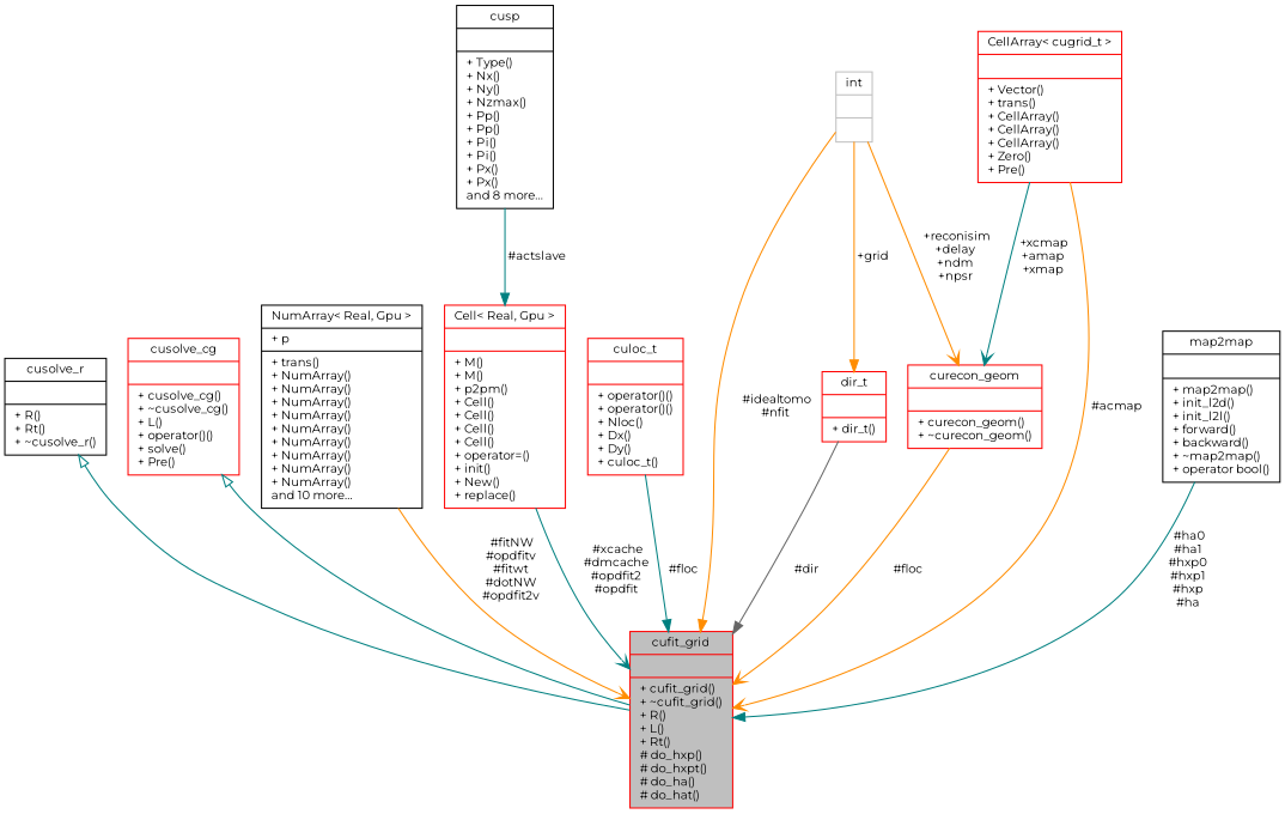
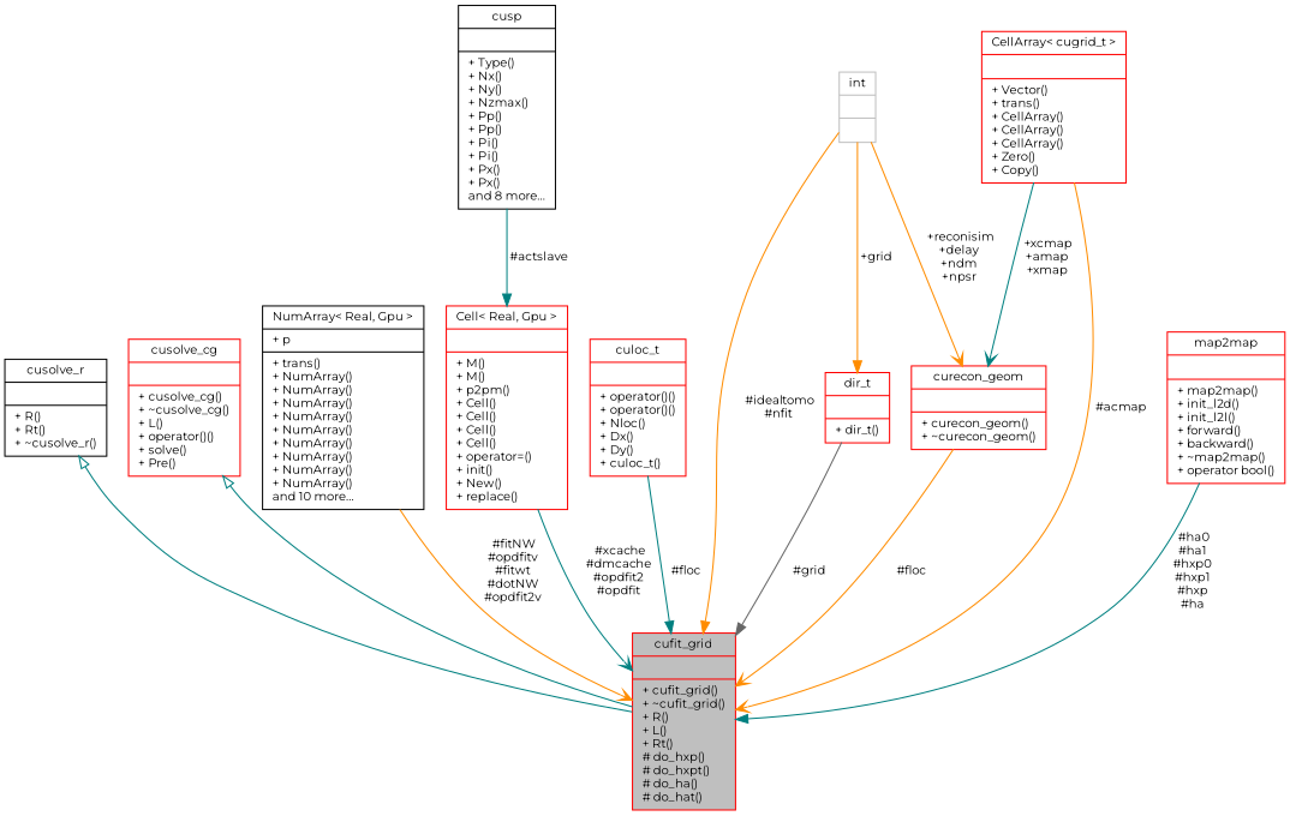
  digraph {
    fontname=Montserrat
    node [color=red fontname=Montserrat fontsize=10 shape=record]
    edge [color=teal fontname=Montserrat fontsize=10 labelfontname=Helvetica labelfontsize=10 style=solid arrowhead=vee]
    n1 [fillcolor=grey75 fontcolor=black height=0.2 label="{cufit_grid\n||+ cufit_grid()\l+ ~cufit_grid()\l+ R()\l+ L()\l+ Rt()\l# do_hxp()\l# do_hxpt()\l# do_ha()\l# do_hat()\l}" style=filled width=0.4]
    n2 [color=black height=0.2 label="{cusolve_r\n||+ R()\l+ Rt()\l+ ~cusolve_r()\l}" width=0.4]
    n3 [height=0.2 label="{cusolve_cg\n||+ cusolve_cg()\l+ ~cusolve_cg()\l+ L()\l+ operator()()\l+ solve()\l+ Pre()\l}" width=0.4]
    n4 [color=black height=0.2 label="{NumArray\< Real, Gpu \>\n|+ p\l|+ trans()\l+ NumArray()\l+ NumArray()\l+ NumArray()\l+ NumArray()\l+ NumArray()\l+ NumArray()\l+ NumArray()\l+ NumArray()\l+ NumArray()\land 10 more...\l}" width=0.4]
    n5 [height=0.2 label="{Cell\< Real, Gpu \>\n||+ M()\l+ M()\l+ p2pm()\l+ Cell()\l+ Cell()\l+ Cell()\l+ Cell()\l+ operator=()\l+ init()\l+ New()\l+ replace()\l}" width=0.4]
    n6 [height=0.2 label="{culoc_t\n||+ operator()()\l+ operator()()\l+ Nloc()\l+ Dx()\l+ Dy()\l+ culoc_t()\l}" width=0.4]
    n7 [color=grey75 height=0.2 label="{int\n||}" width=0.4]
    n8 [height=0.2 label="{dir_t\n||+ dir_t()\l}" width=0.4]
    n9 [height=0.2 label="{curecon_geom\n||+ curecon_geom()\l+ ~curecon_geom()\l}" width=0.4]
-   n10 [color=black height=0.2 label="{map2map\n||+ map2map()\l+ init_l2d()\l+ init_l2l()\l+ forward()\l+ backward()\l+ ~map2map()\l+ operator bool()\l}" width=0.4]
-   n11 [height=0.2 label="{CellArray\< cugrid_t \>\n||+ Vector()\l+ trans()\l+ CellArray()\l+ CellArray()\l+ CellArray()\l+ Zero()\l+ Pre()\l}" width=0.4]
+   n10 [height=0.2 label="{map2map\n||+ map2map()\l+ init_l2d()\l+ init_l2l()\l+ forward()\l+ backward()\l+ ~map2map()\l+ operator bool()\l}" width=0.4]
+   n11 [height=0.2 label="{CellArray\< cugrid_t \>\n||+ Vector()\l+ trans()\l+ CellArray()\l+ CellArray()\l+ CellArray()\l+ Zero()\l+ Copy()\l}" width=0.4]
    n12 [color=black height=0.2 label="{cusp\n||+ Type()\l+ Nx()\l+ Ny()\l+ Nzmax()\l+ Pp()\l+ Pp()\l+ Pi()\l+ Pi()\l+ Px()\l+ Px()\land 8 more...\l}" width=0.4]
    n2 -> n1 [arrowtail=onormal dir=back arrowhead=""]
    n3 -> n1 [arrowtail=onormal dir=back arrowhead=""]
    n4 -> n1 [color=darkorange label=" #fitNW\n#opdfitv\n#fitwt\n#dotNW\n#opdfit2v"]
    n5 -> n1 [label=" #xcache\n#dmcache\n#opdfit2\n#opdfit"]
    n6 -> n1 [arrowhead=normal label=" #floc"]
    n7 -> n1 [arrowhead=normal color=darkorange label=" #idealtomo\n#nfit"]
    n7 -> n8 [arrowhead=normal color=darkorange label=" +grid"]
    n7 -> n9 [color=darkorange label=" +reconisim\n+delay\n+ndm\n+npsr"]
-   n8 -> n1 [arrowhead=normal color=gray40 label=" #dir"]
+   n8 -> n1 [arrowhead=normal color=gray40 label=" #grid"]
    n9 -> n1 [color=darkorange label=" #floc"]
    n10 -> n1 [arrowhead=normal label=" #ha0\n#ha1\n#hxp0\n#hxp1\n#hxp\n#ha"]
    n11 -> n1 [color=darkorange label=" #acmap"]
    n11 -> n9 [label=" +xcmap\n+amap\n+xmap"]
    n12 -> n5 [arrowhead=normal label=" #actslave"]
  }
